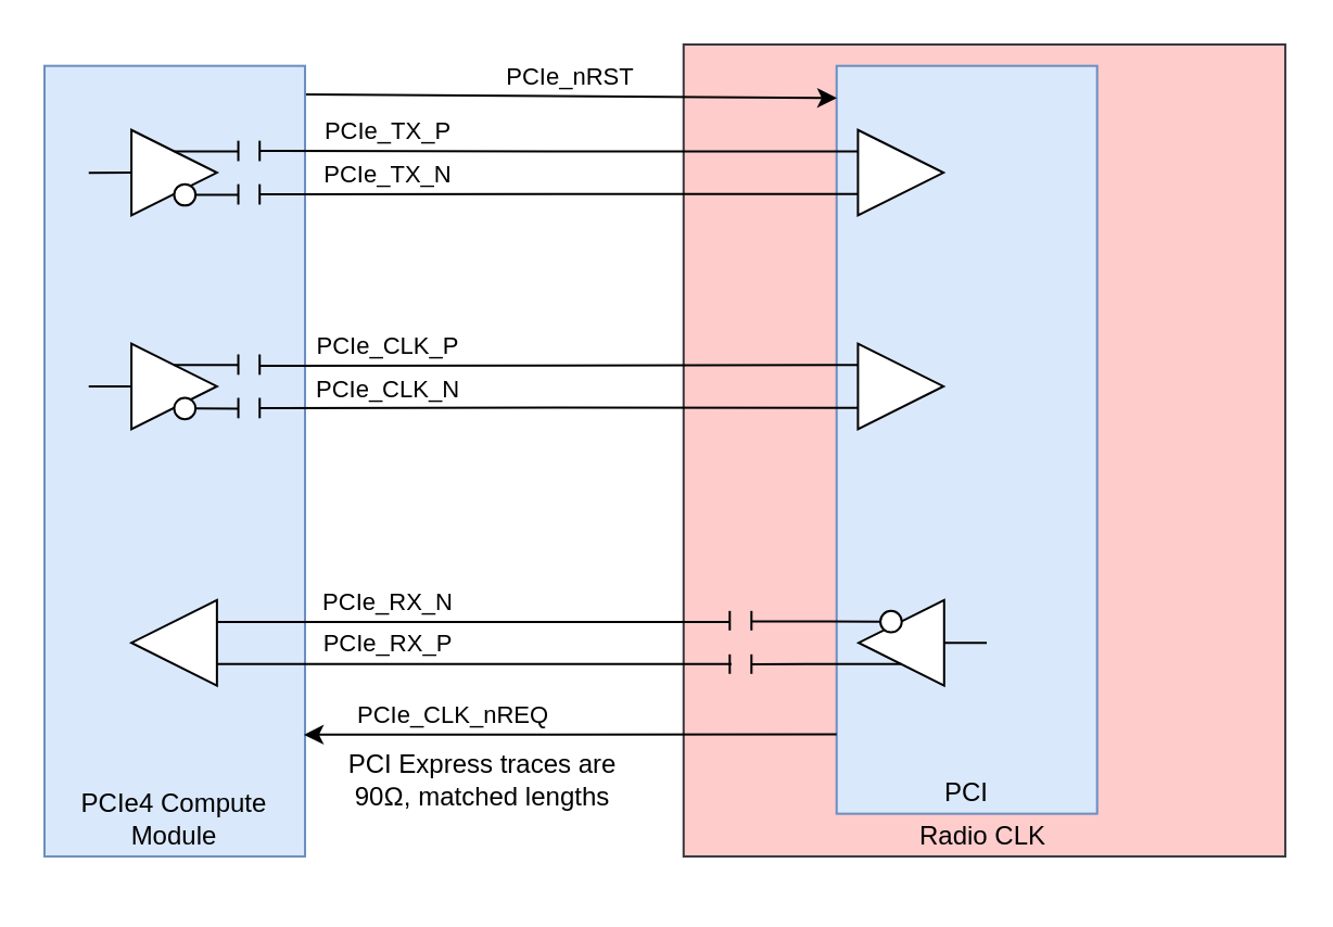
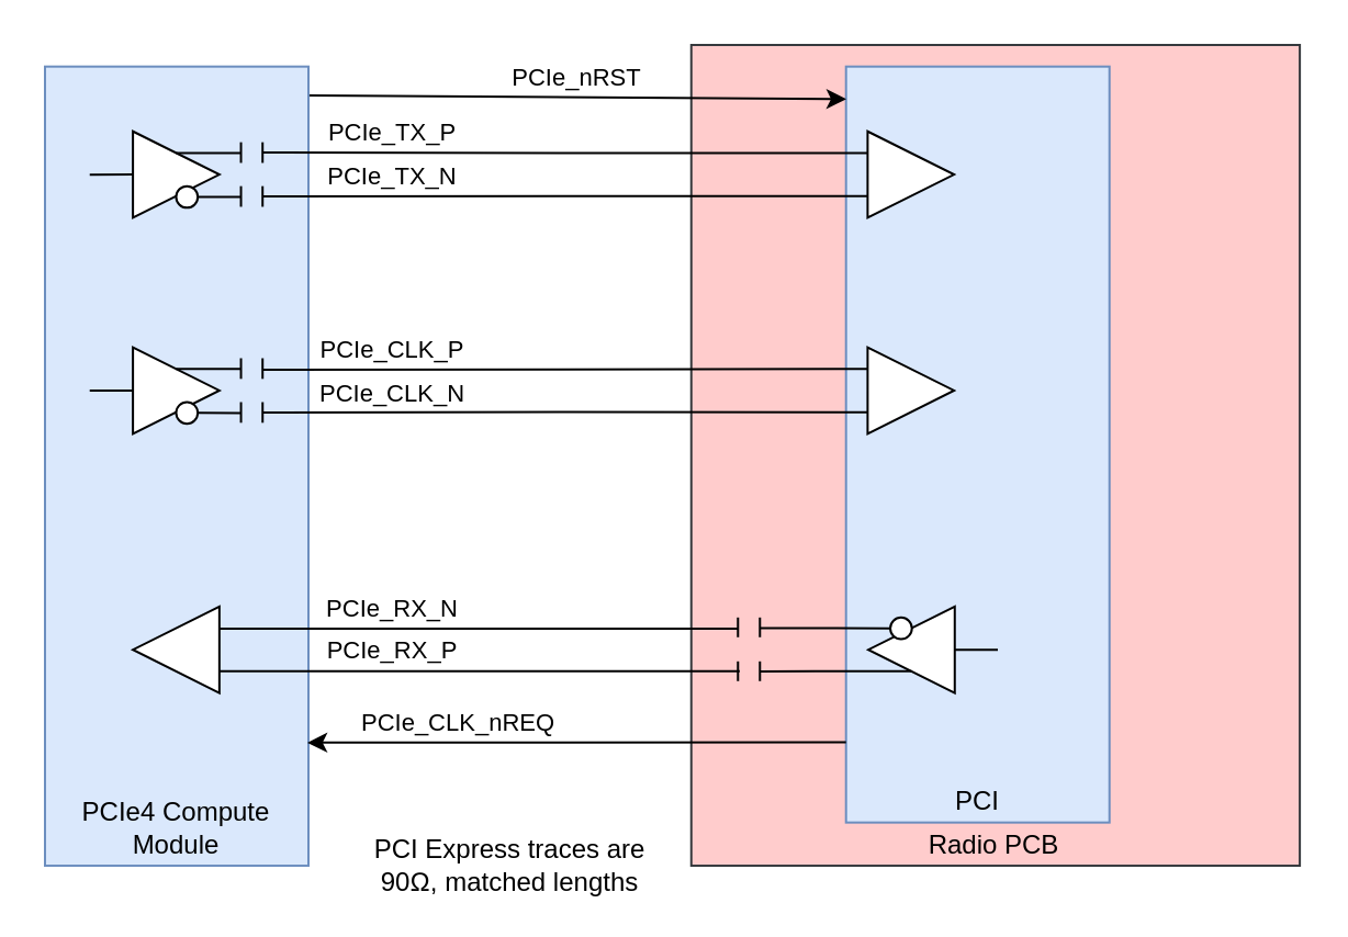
  <mxCell id="0" />
  <mxCell id="1" parent="0" />
- <mxCell id="2" value="Radio CLK" style="rounded=0;whiteSpace=wrap;html=1;verticalAlign=bottom;fillColor=#ffcccc;strokeColor=#36393d;" parent="1" vertex="1"><mxGeometry x="314.38" width="277.17" height="374.02" as="geometry" y="20" /></mxCell>
+ <mxCell id="2" value="Radio PCB" style="rounded=0;whiteSpace=wrap;html=1;verticalAlign=bottom;fillColor=#ffcccc;strokeColor=#36393d;" parent="1" vertex="1"><mxGeometry x="314.38" width="277.17" height="374.02" as="geometry" y="20" /></mxCell>
  <mxCell id="3" value="PCI" style="rounded=0;whiteSpace=wrap;html=1;verticalAlign=bottom;fillColor=#dae8fc;strokeColor=#6c8ebf;" parent="1" vertex="1"><mxGeometry x="384.86" y="29.84" width="120" height="344.49" as="geometry" /></mxCell>
  <mxCell id="4" value="PCIe4 Compute Module" style="rounded=0;whiteSpace=wrap;html=1;verticalAlign=bottom;fillColor=#dae8fc;strokeColor=#6c8ebf;" parent="1" vertex="1"><mxGeometry x="20" y="29.84" width="120" height="364.18" as="geometry" /></mxCell>
  <mxCell id="5" value="" style="group" parent="1" vertex="1" connectable="0"><mxGeometry x="109.27" y="64.32" width="9.84" height="9.42" as="geometry" /></mxCell>
  <mxCell id="6" value="" style="endArrow=none;html=1;" parent="5" edge="1"><mxGeometry width="50" height="50" relative="1" as="geometry"><mxPoint y="9.418" as="sourcePoint" /><mxPoint as="targetPoint" /></mxGeometry></mxCell>
  <mxCell id="7" value="" style="endArrow=none;html=1;" parent="5" edge="1"><mxGeometry width="50" height="50" relative="1" as="geometry"><mxPoint x="9.84" y="9.42" as="sourcePoint" /><mxPoint x="9.84" y="0.002" as="targetPoint" /></mxGeometry></mxCell>
  <mxCell id="8" value="" style="group" parent="1" vertex="1" connectable="0"><mxGeometry x="109.272" y="84.322" width="9.84" height="9.42" as="geometry" /></mxCell>
  <mxCell id="9" value="" style="endArrow=none;html=1;" parent="8" edge="1"><mxGeometry width="50" height="50" relative="1" as="geometry"><mxPoint y="9.418" as="sourcePoint" /><mxPoint as="targetPoint" /></mxGeometry></mxCell>
  <mxCell id="10" value="" style="endArrow=none;html=1;" parent="8" edge="1"><mxGeometry width="50" height="50" relative="1" as="geometry"><mxPoint x="9.84" y="9.42" as="sourcePoint" /><mxPoint x="9.84" y="0.002" as="targetPoint" /></mxGeometry></mxCell>
  <mxCell id="11" value="" style="group" parent="1" vertex="1" connectable="0"><mxGeometry x="60.05" y="59.37" width="39.37" height="39.37" as="geometry" /></mxCell>
  <mxCell id="12" value="" style="triangle;whiteSpace=wrap;html=1;" parent="11" vertex="1"><mxGeometry width="39.37" height="39.37" as="geometry" /></mxCell>
  <mxCell id="13" value="" style="ellipse;whiteSpace=wrap;html=1;aspect=fixed;" parent="11" vertex="1"><mxGeometry x="19.69" y="24.95" width="9.84" height="9.84" as="geometry" /></mxCell>
  <mxCell id="14" style="edgeStyle=orthogonalEdgeStyle;rounded=0;orthogonalLoop=1;jettySize=auto;html=1;exitX=1;exitY=0.5;exitDx=0;exitDy=0;endArrow=none;endFill=0;" parent="1" source="13" edge="1"><mxGeometry relative="1" as="geometry"><mxPoint x="109.267" y="89.32" as="targetPoint" /></mxGeometry></mxCell>
  <mxCell id="15" style="edgeStyle=orthogonalEdgeStyle;rounded=0;orthogonalLoop=1;jettySize=auto;html=1;exitX=0.5;exitY=0;exitDx=0;exitDy=0;endArrow=none;endFill=0;" parent="1" source="12" edge="1"><mxGeometry relative="1" as="geometry"><mxPoint x="109.267" y="69.32" as="targetPoint" /></mxGeometry></mxCell>
  <mxCell id="16" style="edgeStyle=orthogonalEdgeStyle;rounded=0;orthogonalLoop=1;jettySize=auto;html=1;exitX=0;exitY=0.5;exitDx=0;exitDy=0;endArrow=none;endFill=0;" parent="1" source="12" edge="1"><mxGeometry relative="1" as="geometry"><mxPoint x="40.37" y="79.07" as="targetPoint" /></mxGeometry></mxCell>
  <mxCell id="17" value="" style="triangle;whiteSpace=wrap;html=1;rotation=-180;" parent="1" vertex="1"><mxGeometry x="60.055" y="275.905" width="39.37" height="39.37" as="geometry" /></mxCell>
  <mxCell id="18" value="PCIe_TX_N" style="edgeStyle=orthogonalEdgeStyle;rounded=0;orthogonalLoop=1;jettySize=auto;html=1;exitX=0;exitY=0.75;exitDx=0;exitDy=0;endArrow=none;endFill=0;verticalAlign=bottom;" parent="1" source="20" edge="1"><mxGeometry x="0.572" relative="1" as="geometry"><mxPoint x="119.11" y="89" as="targetPoint" /><mxPoint as="offset" /></mxGeometry></mxCell>
  <mxCell id="19" value="PCIe_TX_P" style="edgeStyle=orthogonalEdgeStyle;rounded=0;orthogonalLoop=1;jettySize=auto;html=1;exitX=0;exitY=0.25;exitDx=0;exitDy=0;endArrow=none;endFill=0;verticalAlign=bottom;" parent="1" source="20" edge="1"><mxGeometry x="0.572" relative="1" as="geometry"><mxPoint x="119.11" y="69" as="targetPoint" /><mxPoint as="offset" /></mxGeometry></mxCell>
  <mxCell id="20" value="" style="triangle;whiteSpace=wrap;html=1;rotation=0;" parent="1" vertex="1"><mxGeometry x="394.697" y="59.368" width="39.37" height="39.37" as="geometry" /></mxCell>
  <mxCell id="21" value="PCIe_CLK_N" style="edgeStyle=orthogonalEdgeStyle;rounded=0;orthogonalLoop=1;jettySize=auto;html=1;exitX=0;exitY=0.75;exitDx=0;exitDy=0;endArrow=none;endFill=0;verticalAlign=bottom;" parent="1" source="22" edge="1"><mxGeometry x="0.572" relative="1" as="geometry"><mxPoint x="119.11" y="187.5" as="targetPoint" /><mxPoint as="offset" /></mxGeometry></mxCell>
  <mxCell id="22" value="" style="triangle;whiteSpace=wrap;html=1;rotation=0;" parent="1" vertex="1"><mxGeometry x="394.7" y="157.79" width="39.37" height="39.37" as="geometry" /></mxCell>
  <mxCell id="23" value="" style="group" parent="1" vertex="1" connectable="0"><mxGeometry x="40.373" y="157.793" width="78.742" height="39.37" as="geometry" /></mxCell>
  <mxCell id="24" value="" style="group" parent="23" vertex="1" connectable="0"><mxGeometry x="68.9" y="4.95" width="9.84" height="9.42" as="geometry" /></mxCell>
  <mxCell id="25" value="" style="endArrow=none;html=1;" parent="24" edge="1"><mxGeometry width="50" height="50" relative="1" as="geometry"><mxPoint y="9.418" as="sourcePoint" /><mxPoint as="targetPoint" /></mxGeometry></mxCell>
  <mxCell id="26" value="" style="endArrow=none;html=1;" parent="24" edge="1"><mxGeometry width="50" height="50" relative="1" as="geometry"><mxPoint x="9.84" y="9.42" as="sourcePoint" /><mxPoint x="9.84" y="0.002" as="targetPoint" /></mxGeometry></mxCell>
  <mxCell id="27" value="" style="group" parent="23" vertex="1" connectable="0"><mxGeometry x="68.902" y="24.952" width="9.84" height="9.42" as="geometry" /></mxCell>
  <mxCell id="28" value="" style="endArrow=none;html=1;" parent="27" edge="1"><mxGeometry width="50" height="50" relative="1" as="geometry"><mxPoint y="9.418" as="sourcePoint" /><mxPoint as="targetPoint" /></mxGeometry></mxCell>
  <mxCell id="29" value="" style="endArrow=none;html=1;" parent="27" edge="1"><mxGeometry width="50" height="50" relative="1" as="geometry"><mxPoint x="9.84" y="9.42" as="sourcePoint" /><mxPoint x="9.84" y="0.002" as="targetPoint" /></mxGeometry></mxCell>
  <mxCell id="30" value="" style="group" parent="23" vertex="1" connectable="0"><mxGeometry x="19.68" width="39.37" height="39.37" as="geometry" /></mxCell>
  <mxCell id="31" value="" style="triangle;whiteSpace=wrap;html=1;" parent="30" vertex="1"><mxGeometry width="39.37" height="39.37" as="geometry" /></mxCell>
  <mxCell id="32" value="" style="ellipse;whiteSpace=wrap;html=1;aspect=fixed;" parent="30" vertex="1"><mxGeometry x="19.69" y="24.95" width="9.84" height="9.84" as="geometry" /></mxCell>
  <mxCell id="33" style="edgeStyle=orthogonalEdgeStyle;rounded=0;orthogonalLoop=1;jettySize=auto;html=1;exitX=1;exitY=0.5;exitDx=0;exitDy=0;endArrow=none;endFill=0;" parent="23" source="32" edge="1"><mxGeometry relative="1" as="geometry"><mxPoint x="68.897" y="29.95" as="targetPoint" /></mxGeometry></mxCell>
  <mxCell id="34" style="edgeStyle=orthogonalEdgeStyle;rounded=0;orthogonalLoop=1;jettySize=auto;html=1;exitX=0.5;exitY=0;exitDx=0;exitDy=0;endArrow=none;endFill=0;" parent="23" source="31" edge="1"><mxGeometry relative="1" as="geometry"><mxPoint x="68.897" y="9.95" as="targetPoint" /></mxGeometry></mxCell>
  <mxCell id="35" style="edgeStyle=orthogonalEdgeStyle;rounded=0;orthogonalLoop=1;jettySize=auto;html=1;exitX=0;exitY=0.5;exitDx=0;exitDy=0;endArrow=none;endFill=0;" parent="23" source="31" edge="1"><mxGeometry relative="1" as="geometry"><mxPoint y="19.7" as="targetPoint" /></mxGeometry></mxCell>
  <mxCell id="36" value="" style="group;rotation=-180;" parent="1" vertex="1" connectable="0"><mxGeometry x="335.645" y="300.905" width="9.84" height="9.42" as="geometry" /></mxCell>
  <mxCell id="37" value="" style="endArrow=none;html=1;" parent="36" edge="1"><mxGeometry width="50" height="50" relative="1" as="geometry"><mxPoint x="10" as="sourcePoint" /><mxPoint x="10" y="9" as="targetPoint" /></mxGeometry></mxCell>
  <mxCell id="38" value="" style="endArrow=none;html=1;" parent="36" edge="1"><mxGeometry width="50" height="50" relative="1" as="geometry"><mxPoint as="sourcePoint" /><mxPoint y="9" as="targetPoint" /></mxGeometry></mxCell>
  <mxCell id="39" value="" style="group;rotation=-180;" parent="1" vertex="1" connectable="0"><mxGeometry x="335.645" y="280.905" width="9.84" height="9.42" as="geometry" /></mxCell>
  <mxCell id="40" value="" style="endArrow=none;html=1;" parent="39" edge="1"><mxGeometry width="50" height="50" relative="1" as="geometry"><mxPoint x="10" as="sourcePoint" /><mxPoint x="10" y="9" as="targetPoint" /></mxGeometry></mxCell>
  <mxCell id="41" value="" style="endArrow=none;html=1;" parent="39" edge="1"><mxGeometry width="50" height="50" relative="1" as="geometry"><mxPoint as="sourcePoint" /><mxPoint y="9" as="targetPoint" /></mxGeometry></mxCell>
  <mxCell id="42" value="" style="group;rotation=-180;" parent="1" vertex="1" connectable="0"><mxGeometry x="395.015" y="275.905" width="39.37" height="39.37" as="geometry" /></mxCell>
  <mxCell id="43" value="" style="triangle;whiteSpace=wrap;html=1;rotation=-180;" parent="42" vertex="1"><mxGeometry width="39.37" height="39.37" as="geometry" /></mxCell>
  <mxCell id="44" value="" style="ellipse;whiteSpace=wrap;html=1;aspect=fixed;rotation=-180;" parent="42" vertex="1"><mxGeometry x="10" y="5" width="9.84" height="9.84" as="geometry" /></mxCell>
  <mxCell id="45" style="edgeStyle=orthogonalEdgeStyle;rounded=0;orthogonalLoop=1;jettySize=auto;html=1;exitX=0;exitY=0.5;exitDx=0;exitDy=0;endArrow=none;endFill=0;" parent="1" source="43" edge="1"><mxGeometry x="374.015" y="255.905" as="geometry"><mxPoint x="454.015" y="295.905" as="targetPoint" /></mxGeometry></mxCell>
  <mxCell id="46" style="edgeStyle=orthogonalEdgeStyle;rounded=0;orthogonalLoop=1;jettySize=auto;html=1;exitX=1;exitY=0.5;exitDx=0;exitDy=0;endArrow=none;endFill=0;" parent="1" source="44" edge="1"><mxGeometry relative="1" as="geometry"><mxPoint x="345.487" y="285.75" as="targetPoint" /></mxGeometry></mxCell>
  <mxCell id="47" style="edgeStyle=orthogonalEdgeStyle;rounded=0;orthogonalLoop=1;jettySize=auto;html=1;exitX=0.5;exitY=0;exitDx=0;exitDy=0;endArrow=none;endFill=0;" parent="1" source="43" edge="1"><mxGeometry relative="1" as="geometry"><mxPoint x="345.487" y="305.5" as="targetPoint" /></mxGeometry></mxCell>
  <mxCell id="48" value="PCIe_RX_N" style="endArrow=none;html=1;verticalAlign=bottom;" parent="1" edge="1"><mxGeometry x="-0.332" width="50" height="50" relative="1" as="geometry"><mxPoint x="99" y="286" as="sourcePoint" /><mxPoint x="336" y="286" as="targetPoint" /><mxPoint as="offset" /></mxGeometry></mxCell>
  <mxCell id="49" value="PCIe_RX_P" style="endArrow=none;html=1;verticalAlign=bottom;" parent="1" edge="1"><mxGeometry x="-0.336" width="50" height="50" relative="1" as="geometry"><mxPoint x="99.422" y="305.362" as="sourcePoint" /><mxPoint x="336.422" y="305.362" as="targetPoint" /><mxPoint as="offset" /></mxGeometry></mxCell>
  <mxCell id="50" value="PCIe_CLK_P" style="endArrow=none;html=1;entryX=0;entryY=0.25;entryDx=0;entryDy=0;verticalAlign=bottom;" parent="1" target="22" edge="1"><mxGeometry x="-0.571" width="50" height="50" relative="1" as="geometry"><mxPoint x="119" y="168" as="sourcePoint" /><mxPoint x="228" y="168" as="targetPoint" /><mxPoint as="offset" /></mxGeometry></mxCell>
  <mxCell id="51" value="PCIe_nRST" style="endArrow=classic;html=1;exitX=1.004;exitY=0.036;exitDx=0;exitDy=0;exitPerimeter=0;entryX=0.001;entryY=0.043;entryDx=0;entryDy=0;entryPerimeter=0;verticalAlign=bottom;" parent="1" source="4" target="3" edge="1"><mxGeometry width="50" height="50" relative="1" as="geometry"><mxPoint x="139" y="100" as="sourcePoint" /><mxPoint x="189" y="50" as="targetPoint" /></mxGeometry></mxCell>
  <mxCell id="52" value="PCIe_CLK_nREQ" style="endArrow=classic;html=1;entryX=0.996;entryY=0.846;entryDx=0;entryDy=0;entryPerimeter=0;exitX=0;exitY=0.894;exitDx=0;exitDy=0;exitPerimeter=0;verticalAlign=bottom;" parent="1" source="3" target="4" edge="1"><mxGeometry x="0.443" width="50" height="50" relative="1" as="geometry"><mxPoint x="296" y="336" as="sourcePoint" /><mxPoint x="346" y="286" as="targetPoint" /><mxPoint as="offset" /></mxGeometry></mxCell>
- <mxCell id="53" value="PCI Express traces are 90Ω, matched lengths" style="text;html=1;strokeColor=none;fillColor=none;align=center;verticalAlign=middle;whiteSpace=wrap;rounded=0;" parent="1" vertex="1"><mxGeometry x="153" y="349.17" width="137.79" height="20" as="geometry" /></mxCell>
+ <mxCell id="53" value="PCI Express traces are 90Ω, matched lengths" style="text;html=1;strokeColor=none;fillColor=none;align=center;verticalAlign=middle;whiteSpace=wrap;rounded=0;" parent="1" vertex="1"><mxGeometry x="163" y="384.17" width="137.79" height="20" as="geometry" /></mxCell>
